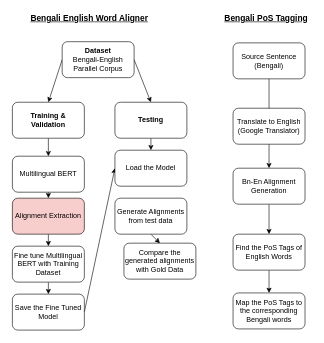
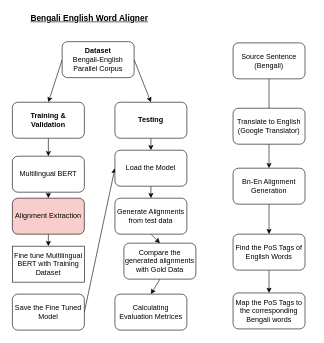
  <mxCell id="0" />
  <mxCell id="1" parent="0" />
  <mxCell id="2" style="edgeStyle=none;html=1;exitX=1;exitY=0.5;exitDx=0;exitDy=0;entryX=0.5;entryY=0;entryDx=0;entryDy=0;" edge="1" parent="1" source="4" target="18"><mxGeometry relative="1" as="geometry" /></mxCell>
  <mxCell id="3" style="edgeStyle=none;html=1;exitX=0;exitY=0.5;exitDx=0;exitDy=0;entryX=0.5;entryY=0;entryDx=0;entryDy=0;" edge="1" parent="1" source="4" target="16"><mxGeometry relative="1" as="geometry" /></mxCell>
  <mxCell id="4" value="&lt;b&gt;Dataset&lt;/b&gt;&lt;br&gt;Bengali-English Parallel Corpus" style="rounded=1;whiteSpace=wrap;html=1;" vertex="1" parent="1"><mxGeometry x="103" y="69" width="120" height="60" as="geometry" /></mxCell>
  <mxCell id="5" style="edgeStyle=none;html=1;exitX=0.5;exitY=1;exitDx=0;exitDy=0;entryX=0.5;entryY=0;entryDx=0;entryDy=0;" edge="1" parent="1" source="6" target="8"><mxGeometry relative="1" as="geometry" /></mxCell>
  <mxCell id="6" value="&lt;span&gt;Multilingual BERT&lt;/span&gt;" style="rounded=1;whiteSpace=wrap;html=1;" vertex="1" parent="1"><mxGeometry x="20" y="260" width="120" height="60" as="geometry" /></mxCell>
  <mxCell id="7" style="edgeStyle=none;html=1;exitX=0.5;exitY=1;exitDx=0;exitDy=0;entryX=0.5;entryY=0;entryDx=0;entryDy=0;" edge="1" parent="1" source="8" target="10"><mxGeometry relative="1" as="geometry" /></mxCell>
  <mxCell id="8" value="Alignment Extraction" style="rounded=1;whiteSpace=wrap;html=1;fillColor=#f8cecc;" vertex="1" parent="1"><mxGeometry x="20" y="330" width="120" height="60" as="geometry" /></mxCell>
- <mxCell id="9" style="edgeStyle=none;html=1;exitX=0.5;exitY=1;exitDx=0;exitDy=0;entryX=0.5;entryY=0;entryDx=0;entryDy=0;" edge="1" parent="1" source="10" target="12"><mxGeometry relative="1" as="geometry" /></mxCell>
- <mxCell id="10" value="Fine tune Multilingual BERT with Training Dataset" style="rounded=1;whiteSpace=wrap;html=1;" vertex="1" parent="1"><mxGeometry x="20" y="410" width="120" height="60" as="geometry" /></mxCell>
+ <mxCell id="10" value="Fine tune Multilingual BERT with Training Dataset" style="whiteSpace=wrap;html=1;rounded=0;" vertex="1" parent="1"><mxGeometry x="20" y="410" width="120" height="60" as="geometry" /></mxCell>
  <mxCell id="11" style="edgeStyle=none;html=1;exitX=1;exitY=0.5;exitDx=0;exitDy=0;entryX=0;entryY=0.5;entryDx=0;entryDy=0;" edge="1" parent="1" source="12" target="14"><mxGeometry relative="1" as="geometry" /></mxCell>
  <mxCell id="12" value="Save the Fine Tuned Model" style="rounded=1;whiteSpace=wrap;html=1;" vertex="1" parent="1"><mxGeometry x="20" y="490" width="120" height="60" as="geometry" /></mxCell>
+ <mxCell id="13" style="edgeStyle=none;html=1;exitX=0.5;exitY=1;exitDx=0;exitDy=0;entryX=0.5;entryY=0;entryDx=0;entryDy=0;" edge="1" parent="1" source="14" target="20"><mxGeometry relative="1" as="geometry" /></mxCell>
  <mxCell id="14" value="Load the Model" style="rounded=1;whiteSpace=wrap;html=1;" vertex="1" parent="1"><mxGeometry x="191" y="250" width="120" height="60" as="geometry" /></mxCell>
  <mxCell id="15" style="edgeStyle=none;html=1;exitX=0.5;exitY=1;exitDx=0;exitDy=0;entryX=0.5;entryY=0;entryDx=0;entryDy=0;" edge="1" parent="1" source="16" target="6"><mxGeometry relative="1" as="geometry" /></mxCell>
  <mxCell id="16" value="&lt;b&gt;Training &amp;amp; Validation&lt;/b&gt;" style="rounded=1;whiteSpace=wrap;html=1;" vertex="1" parent="1"><mxGeometry x="20" y="170" width="120" height="60" as="geometry" /></mxCell>
  <mxCell id="17" style="edgeStyle=none;html=1;exitX=0.5;exitY=1;exitDx=0;exitDy=0;entryX=0.5;entryY=0;entryDx=0;entryDy=0;" edge="1" parent="1" source="18" target="14"><mxGeometry relative="1" as="geometry" /></mxCell>
  <mxCell id="18" value="&lt;b&gt;Testing&lt;br&gt;&lt;/b&gt;" style="rounded=1;whiteSpace=wrap;html=1;" vertex="1" parent="1"><mxGeometry x="191" y="170" width="120" height="60" as="geometry" /></mxCell>
  <mxCell id="19" style="edgeStyle=none;html=1;exitX=0.5;exitY=1;exitDx=0;exitDy=0;entryX=0.5;entryY=0;entryDx=0;entryDy=0;" edge="1" parent="1" source="20" target="22"><mxGeometry relative="1" as="geometry" /></mxCell>
  <mxCell id="20" value="Generate Alignments from test data" style="rounded=1;whiteSpace=wrap;html=1;" vertex="1" parent="1"><mxGeometry x="191" y="330" width="120" height="60" as="geometry" /></mxCell>
+ <mxCell id="21" style="edgeStyle=none;html=1;exitX=0.5;exitY=1;exitDx=0;exitDy=0;entryX=0.5;entryY=0;entryDx=0;entryDy=0;" edge="1" parent="1" source="22" target="23"><mxGeometry relative="1" as="geometry" /></mxCell>
  <mxCell id="22" value="Compare the generated alignments with Gold Data" style="rounded=1;whiteSpace=wrap;html=1;" vertex="1" parent="1"><mxGeometry x="206" y="405" width="120" height="60" as="geometry" /></mxCell>
+ <mxCell id="23" value="Calculating Evaluation Metrices" style="rounded=1;whiteSpace=wrap;html=1;" vertex="1" parent="1"><mxGeometry x="191" y="490" width="120" height="60" as="geometry" /></mxCell>
  <mxCell id="24" value="&lt;b&gt;&lt;font style=&quot;font-size: 14px&quot;&gt;&lt;u&gt;Bengali English Word Aligner&lt;/u&gt;&lt;/font&gt;&lt;/b&gt;" style="text;html=1;align=center;verticalAlign=middle;resizable=0;points=[];autosize=1;strokeColor=none;fillColor=none;" vertex="1" parent="1"><mxGeometry x="43" y="20" width="210" height="20" as="geometry" /></mxCell>
- <mxCell id="25" value="&lt;b&gt;&lt;font style=&quot;font-size: 14px&quot;&gt;&lt;u&gt;Bengali PoS Tagging&lt;/u&gt;&lt;/font&gt;&lt;/b&gt;" style="text;html=1;align=center;verticalAlign=middle;resizable=0;points=[];autosize=1;strokeColor=none;fillColor=none;" vertex="1" parent="1"><mxGeometry x="368" y="20" width="150" height="20" as="geometry" /></mxCell>
  <mxCell id="26" style="edgeStyle=none;html=1;exitX=0.5;exitY=1;exitDx=0;exitDy=0;entryX=0.5;entryY=0;entryDx=0;entryDy=0;" edge="1" parent="1" source="27" target="31"><mxGeometry relative="1" as="geometry" /></mxCell>
  <mxCell id="27" value="Translate to English (Google Translator)" style="rounded=1;whiteSpace=wrap;html=1;" vertex="1" parent="1"><mxGeometry x="388" y="180" width="120" height="60" as="geometry" /></mxCell>
  <mxCell id="28" style="edgeStyle=none;html=1;exitX=0.5;exitY=1;exitDx=0;exitDy=0;entryX=0.5;entryY=0;entryDx=0;entryDy=0;endArrow=none;" edge="1" parent="1" source="29" target="27"><mxGeometry relative="1" as="geometry" /></mxCell>
  <mxCell id="29" value="Source Sentence (Bengali)" style="rounded=1;whiteSpace=wrap;html=1;" vertex="1" parent="1"><mxGeometry x="388" y="71" width="120" height="60" as="geometry" /></mxCell>
  <mxCell id="30" style="edgeStyle=none;html=1;exitX=0.5;exitY=1;exitDx=0;exitDy=0;entryX=0.5;entryY=0;entryDx=0;entryDy=0;" edge="1" parent="1" source="31" target="33"><mxGeometry relative="1" as="geometry" /></mxCell>
  <mxCell id="31" value="Bn-En Alignment Generation" style="rounded=1;whiteSpace=wrap;html=1;" vertex="1" parent="1"><mxGeometry x="388" y="280" width="120" height="60" as="geometry" /></mxCell>
  <mxCell id="32" style="edgeStyle=none;html=1;exitX=0.5;exitY=1;exitDx=0;exitDy=0;entryX=0.5;entryY=0;entryDx=0;entryDy=0;" edge="1" parent="1" source="33" target="34"><mxGeometry relative="1" as="geometry" /></mxCell>
  <mxCell id="33" value="Find the PoS Tags of English Words" style="rounded=1;whiteSpace=wrap;html=1;" vertex="1" parent="1"><mxGeometry x="388" y="390" width="120" height="60" as="geometry" /></mxCell>
  <mxCell id="34" value="Map the PoS Tags to the corresponding Bengali words" style="rounded=1;whiteSpace=wrap;html=1;" vertex="1" parent="1"><mxGeometry x="388" y="488" width="120" height="60" as="geometry" /></mxCell>
